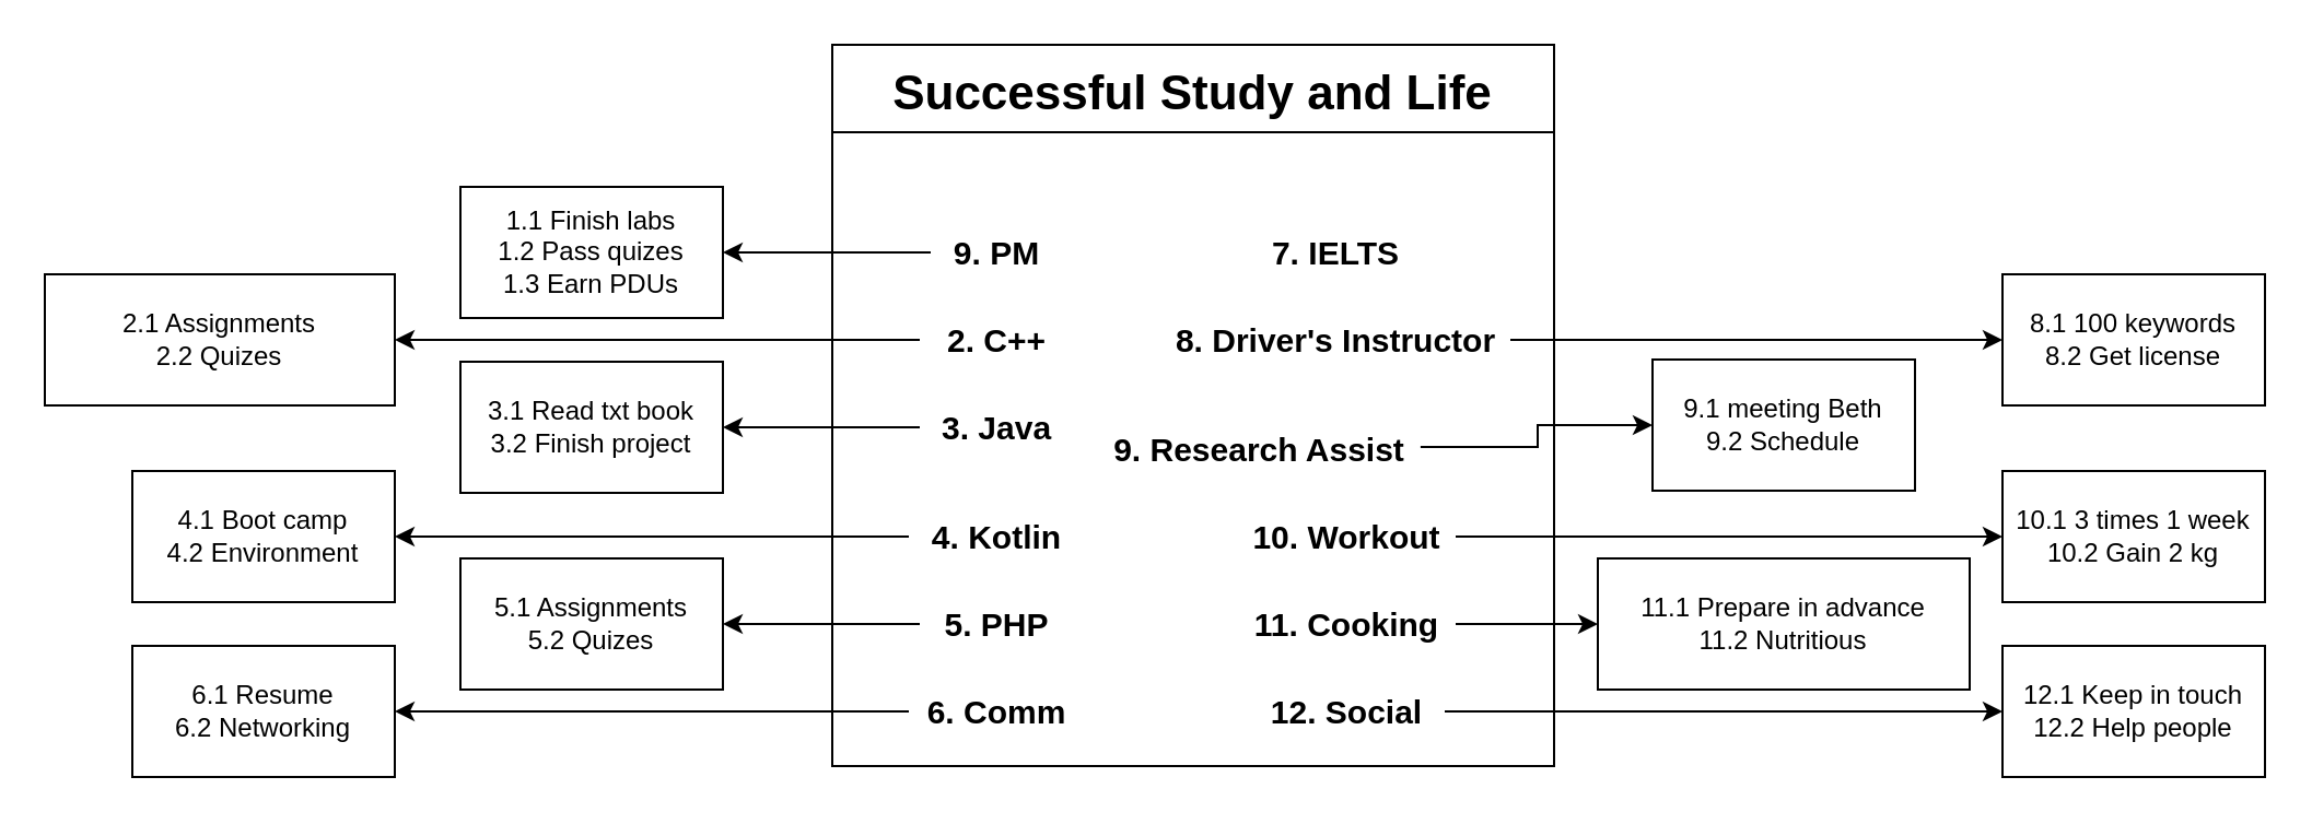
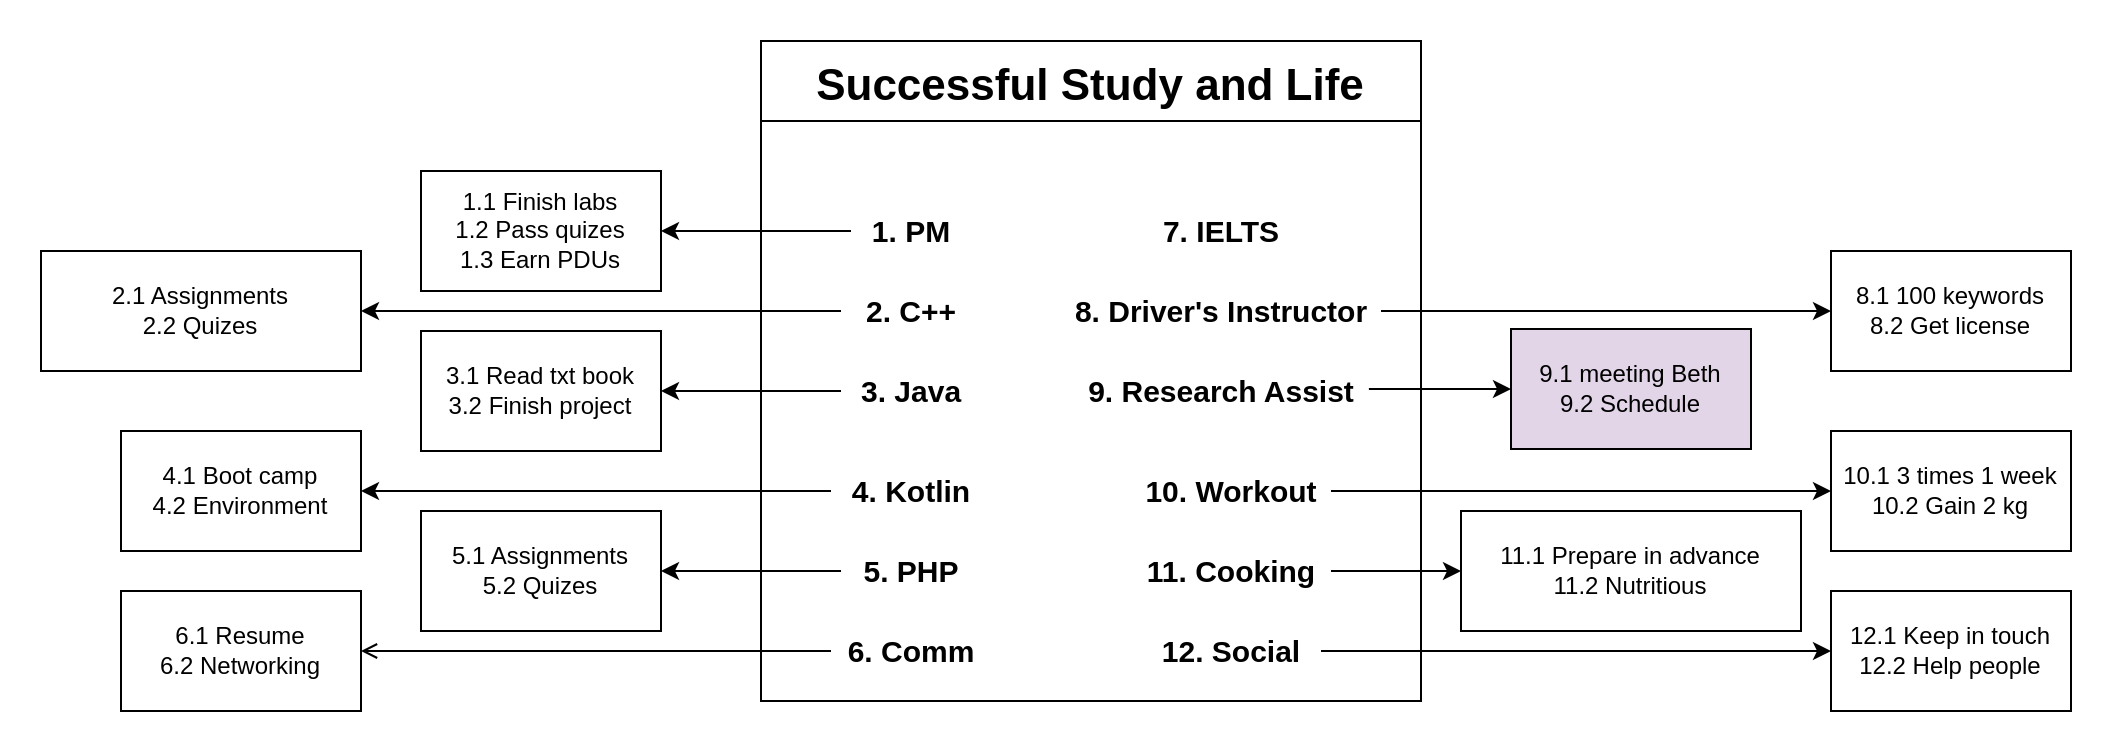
  <mxCell id="0" />
  <mxCell id="1" parent="0" />
  <mxCell id="2" value="Successful Study and Life" style="swimlane;fontSize=22;startSize=40;" parent="1" vertex="1"><mxGeometry x="380" y="20" width="330" height="330" as="geometry" /></mxCell>
- <mxCell id="3" value="9. PM" style="text;html=1;align=center;verticalAlign=middle;resizable=0;points=[];autosize=1;strokeColor=none;fillColor=none;fontSize=15;fontStyle=1" parent="2" vertex="1"><mxGeometry x="45" y="80" width="60" height="30" as="geometry" /></mxCell>
+ <mxCell id="3" value="1. PM" style="text;html=1;align=center;verticalAlign=middle;resizable=0;points=[];autosize=1;strokeColor=none;fillColor=none;fontSize=15;fontStyle=1" parent="2" vertex="1"><mxGeometry x="45" y="80" width="60" height="30" as="geometry" /></mxCell>
  <mxCell id="4" value="2. C++" style="text;html=1;align=center;verticalAlign=middle;resizable=0;points=[];autosize=1;strokeColor=none;fillColor=none;fontSize=15;fontStyle=1" parent="2" vertex="1"><mxGeometry x="40" y="120" width="70" height="30" as="geometry" /></mxCell>
  <mxCell id="5" value="3. Java" style="text;html=1;align=center;verticalAlign=middle;resizable=0;points=[];autosize=1;strokeColor=none;fillColor=none;fontSize=15;fontStyle=1" parent="2" vertex="1"><mxGeometry x="40" y="160" width="70" height="30" as="geometry" /></mxCell>
  <mxCell id="6" value="4. Kotlin" style="text;html=1;align=center;verticalAlign=middle;resizable=0;points=[];autosize=1;strokeColor=none;fillColor=none;fontSize=15;fontStyle=1" parent="2" vertex="1"><mxGeometry x="35" y="210" width="80" height="30" as="geometry" /></mxCell>
  <mxCell id="7" value="6. Comm" style="text;html=1;align=center;verticalAlign=middle;resizable=0;points=[];autosize=1;strokeColor=none;fillColor=none;fontSize=15;fontStyle=1" parent="2" vertex="1"><mxGeometry x="35" y="290" width="80" height="30" as="geometry" /></mxCell>
  <mxCell id="8" value="5. PHP" style="text;html=1;align=center;verticalAlign=middle;resizable=0;points=[];autosize=1;strokeColor=none;fillColor=none;fontSize=15;fontStyle=1" parent="2" vertex="1"><mxGeometry x="40" y="250" width="70" height="30" as="geometry" /></mxCell>
  <mxCell id="9" value="7. IELTS" style="text;html=1;align=center;verticalAlign=middle;resizable=0;points=[];autosize=1;strokeColor=none;fillColor=none;fontSize=15;fontStyle=1" parent="2" vertex="1"><mxGeometry x="190" y="80" width="80" height="30" as="geometry" /></mxCell>
  <mxCell id="10" value="8. Driver's Instructor" style="text;html=1;align=center;verticalAlign=middle;resizable=0;points=[];autosize=1;strokeColor=none;fillColor=none;fontSize=15;fontStyle=1" parent="2" vertex="1"><mxGeometry x="150" y="120" width="160" height="30" as="geometry" /></mxCell>
- <mxCell id="11" value="9. Research Assist" style="text;html=1;align=center;verticalAlign=middle;resizable=0;points=[];autosize=1;strokeColor=none;fillColor=none;fontSize=15;fontStyle=1" parent="2" vertex="1"><mxGeometry x="120" y="170" width="150" height="30" as="geometry" /></mxCell>
+ <mxCell id="11" value="9. Research Assist" style="text;html=1;align=center;verticalAlign=middle;resizable=0;points=[];autosize=1;strokeColor=none;fillColor=none;fontSize=15;fontStyle=1" parent="2" vertex="1"><mxGeometry x="155" y="160" width="150" height="30" as="geometry" /></mxCell>
  <mxCell id="12" value="10. Workout" style="text;html=1;align=center;verticalAlign=middle;resizable=0;points=[];autosize=1;strokeColor=none;fillColor=none;fontSize=15;fontStyle=1" parent="2" vertex="1"><mxGeometry x="185" y="210" width="100" height="30" as="geometry" /></mxCell>
  <mxCell id="13" value="11. Cooking" style="text;html=1;align=center;verticalAlign=middle;resizable=0;points=[];autosize=1;strokeColor=none;fillColor=none;fontSize=15;fontStyle=1" parent="2" vertex="1"><mxGeometry x="185" y="250" width="100" height="30" as="geometry" /></mxCell>
  <mxCell id="14" value="12. Social" style="text;html=1;align=center;verticalAlign=middle;resizable=0;points=[];autosize=1;strokeColor=none;fillColor=none;fontSize=15;fontStyle=1" parent="2" vertex="1"><mxGeometry x="190" y="290" width="90" height="30" as="geometry" /></mxCell>
  <mxCell id="15" value="1.1 Finish labs&lt;div&gt;1.2 Pass quizes&lt;/div&gt;&lt;div&gt;1.3 Earn PDUs&lt;/div&gt;" style="whiteSpace=wrap;html=1;" parent="1" vertex="1"><mxGeometry x="210" y="85" width="120" height="60" as="geometry" /></mxCell>
  <mxCell id="16" value="" style="edgeStyle=orthogonalEdgeStyle;rounded=0;orthogonalLoop=1;jettySize=auto;html=1;" parent="1" source="3" target="15" edge="1"><mxGeometry relative="1" as="geometry" /></mxCell>
  <mxCell id="17" value="2.1 Assignments&lt;div&gt;2.2 Quizes&lt;/div&gt;" style="whiteSpace=wrap;html=1;" vertex="1" parent="1"><mxGeometry x="20" y="125" width="160" height="60" as="geometry" /></mxCell>
  <mxCell id="18" value="" style="edgeStyle=orthogonalEdgeStyle;rounded=0;orthogonalLoop=1;jettySize=auto;html=1;" edge="1" parent="1" source="4" target="17"><mxGeometry relative="1" as="geometry" /></mxCell>
  <mxCell id="19" value="3.1 Read txt book&lt;div&gt;3.2 Finish project&lt;/div&gt;" style="whiteSpace=wrap;html=1;" vertex="1" parent="1"><mxGeometry x="210" y="165" width="120" height="60" as="geometry" /></mxCell>
  <mxCell id="20" value="" style="edgeStyle=orthogonalEdgeStyle;rounded=0;orthogonalLoop=1;jettySize=auto;html=1;" edge="1" parent="1" source="5" target="19"><mxGeometry relative="1" as="geometry" /></mxCell>
  <mxCell id="21" value="4.1 Boot camp&lt;div&gt;4.2 Environment&lt;/div&gt;" style="whiteSpace=wrap;html=1;" vertex="1" parent="1"><mxGeometry x="60" y="215" width="120" height="60" as="geometry" /></mxCell>
  <mxCell id="22" value="" style="edgeStyle=orthogonalEdgeStyle;rounded=0;orthogonalLoop=1;jettySize=auto;html=1;entryX=1;entryY=0.5;entryDx=0;entryDy=0;" edge="1" parent="1" source="6" target="21"><mxGeometry relative="1" as="geometry" /></mxCell>
  <mxCell id="23" value="5.1 Assignments&lt;div&gt;5.2 Quizes&lt;/div&gt;" style="whiteSpace=wrap;html=1;" vertex="1" parent="1"><mxGeometry x="210" y="255" width="120" height="60" as="geometry" /></mxCell>
  <mxCell id="24" value="" style="edgeStyle=orthogonalEdgeStyle;rounded=0;orthogonalLoop=1;jettySize=auto;html=1;" edge="1" parent="1" source="8" target="23"><mxGeometry relative="1" as="geometry" /></mxCell>
  <mxCell id="25" value="6.1 Resume&lt;div&gt;6.2 Networking&lt;/div&gt;" style="whiteSpace=wrap;html=1;" vertex="1" parent="1"><mxGeometry x="60" y="295" width="120" height="60" as="geometry" /></mxCell>
- <mxCell id="26" value="" style="edgeStyle=orthogonalEdgeStyle;rounded=0;orthogonalLoop=1;jettySize=auto;html=1;" edge="1" parent="1" source="7" target="25"><mxGeometry relative="1" as="geometry" /></mxCell>
+ <mxCell id="26" value="" style="edgeStyle=orthogonalEdgeStyle;rounded=0;orthogonalLoop=1;jettySize=auto;html=1;endArrow=open;" edge="1" parent="1" source="7" target="25"><mxGeometry relative="1" as="geometry" /></mxCell>
  <mxCell id="27" value="8.1 100 keywords&lt;div&gt;8.2 Get license&lt;/div&gt;" style="whiteSpace=wrap;html=1;" vertex="1" parent="1"><mxGeometry x="915" y="125" width="120" height="60" as="geometry" /></mxCell>
  <mxCell id="28" value="" style="edgeStyle=orthogonalEdgeStyle;rounded=0;orthogonalLoop=1;jettySize=auto;html=1;" edge="1" parent="1" source="10" target="27"><mxGeometry relative="1" as="geometry" /></mxCell>
- <mxCell id="29" value="9.1 meeting Beth&lt;div&gt;9.2 Schedule&lt;/div&gt;" style="whiteSpace=wrap;html=1;" vertex="1" parent="1"><mxGeometry x="755" y="164" width="120" height="60" as="geometry" /></mxCell>
+ <mxCell id="29" value="9.1 meeting Beth&lt;div&gt;9.2 Schedule&lt;/div&gt;" style="whiteSpace=wrap;html=1;fillColor=#e1d5e7;" vertex="1" parent="1"><mxGeometry x="755" y="164" width="120" height="60" as="geometry" /></mxCell>
  <mxCell id="30" value="" style="edgeStyle=orthogonalEdgeStyle;rounded=0;orthogonalLoop=1;jettySize=auto;html=1;exitX=0.993;exitY=0.467;exitDx=0;exitDy=0;exitPerimeter=0;" edge="1" parent="1" source="11" target="29"><mxGeometry relative="1" as="geometry"><mxPoint x="685" y="165" as="sourcePoint" /></mxGeometry></mxCell>
  <mxCell id="31" value="10.1 3 times 1 week&lt;div&gt;10.2 Gain 2 kg&lt;/div&gt;" style="whiteSpace=wrap;html=1;" vertex="1" parent="1"><mxGeometry x="915" y="215" width="120" height="60" as="geometry" /></mxCell>
  <mxCell id="32" value="" style="edgeStyle=orthogonalEdgeStyle;rounded=0;orthogonalLoop=1;jettySize=auto;html=1;entryX=0;entryY=0.5;entryDx=0;entryDy=0;" edge="1" parent="1" source="12" target="31"><mxGeometry relative="1" as="geometry" /></mxCell>
  <mxCell id="33" value="11.1 Prepare in advance&lt;div&gt;11.2 Nutritious&lt;/div&gt;" style="whiteSpace=wrap;html=1;" vertex="1" parent="1"><mxGeometry x="730" y="255" width="170" height="60" as="geometry" /></mxCell>
  <mxCell id="34" value="12.1 Keep in touch&lt;div&gt;&lt;span style=&quot;background-color: initial;&quot;&gt;12.2 Help people&lt;/span&gt;&lt;/div&gt;" style="whiteSpace=wrap;html=1;" vertex="1" parent="1"><mxGeometry x="915" y="295" width="120" height="60" as="geometry" /></mxCell>
  <mxCell id="35" value="" style="edgeStyle=orthogonalEdgeStyle;rounded=0;orthogonalLoop=1;jettySize=auto;html=1;entryX=0;entryY=0.5;entryDx=0;entryDy=0;" edge="1" parent="1" source="14" target="34"><mxGeometry relative="1" as="geometry" /></mxCell>
  <mxCell id="36" value="" style="edgeStyle=orthogonalEdgeStyle;rounded=0;orthogonalLoop=1;jettySize=auto;html=1;entryX=0;entryY=0.5;entryDx=0;entryDy=0;" edge="1" parent="1" source="13" target="33"><mxGeometry relative="1" as="geometry"><mxPoint x="710" y="285" as="targetPoint" /></mxGeometry></mxCell>
